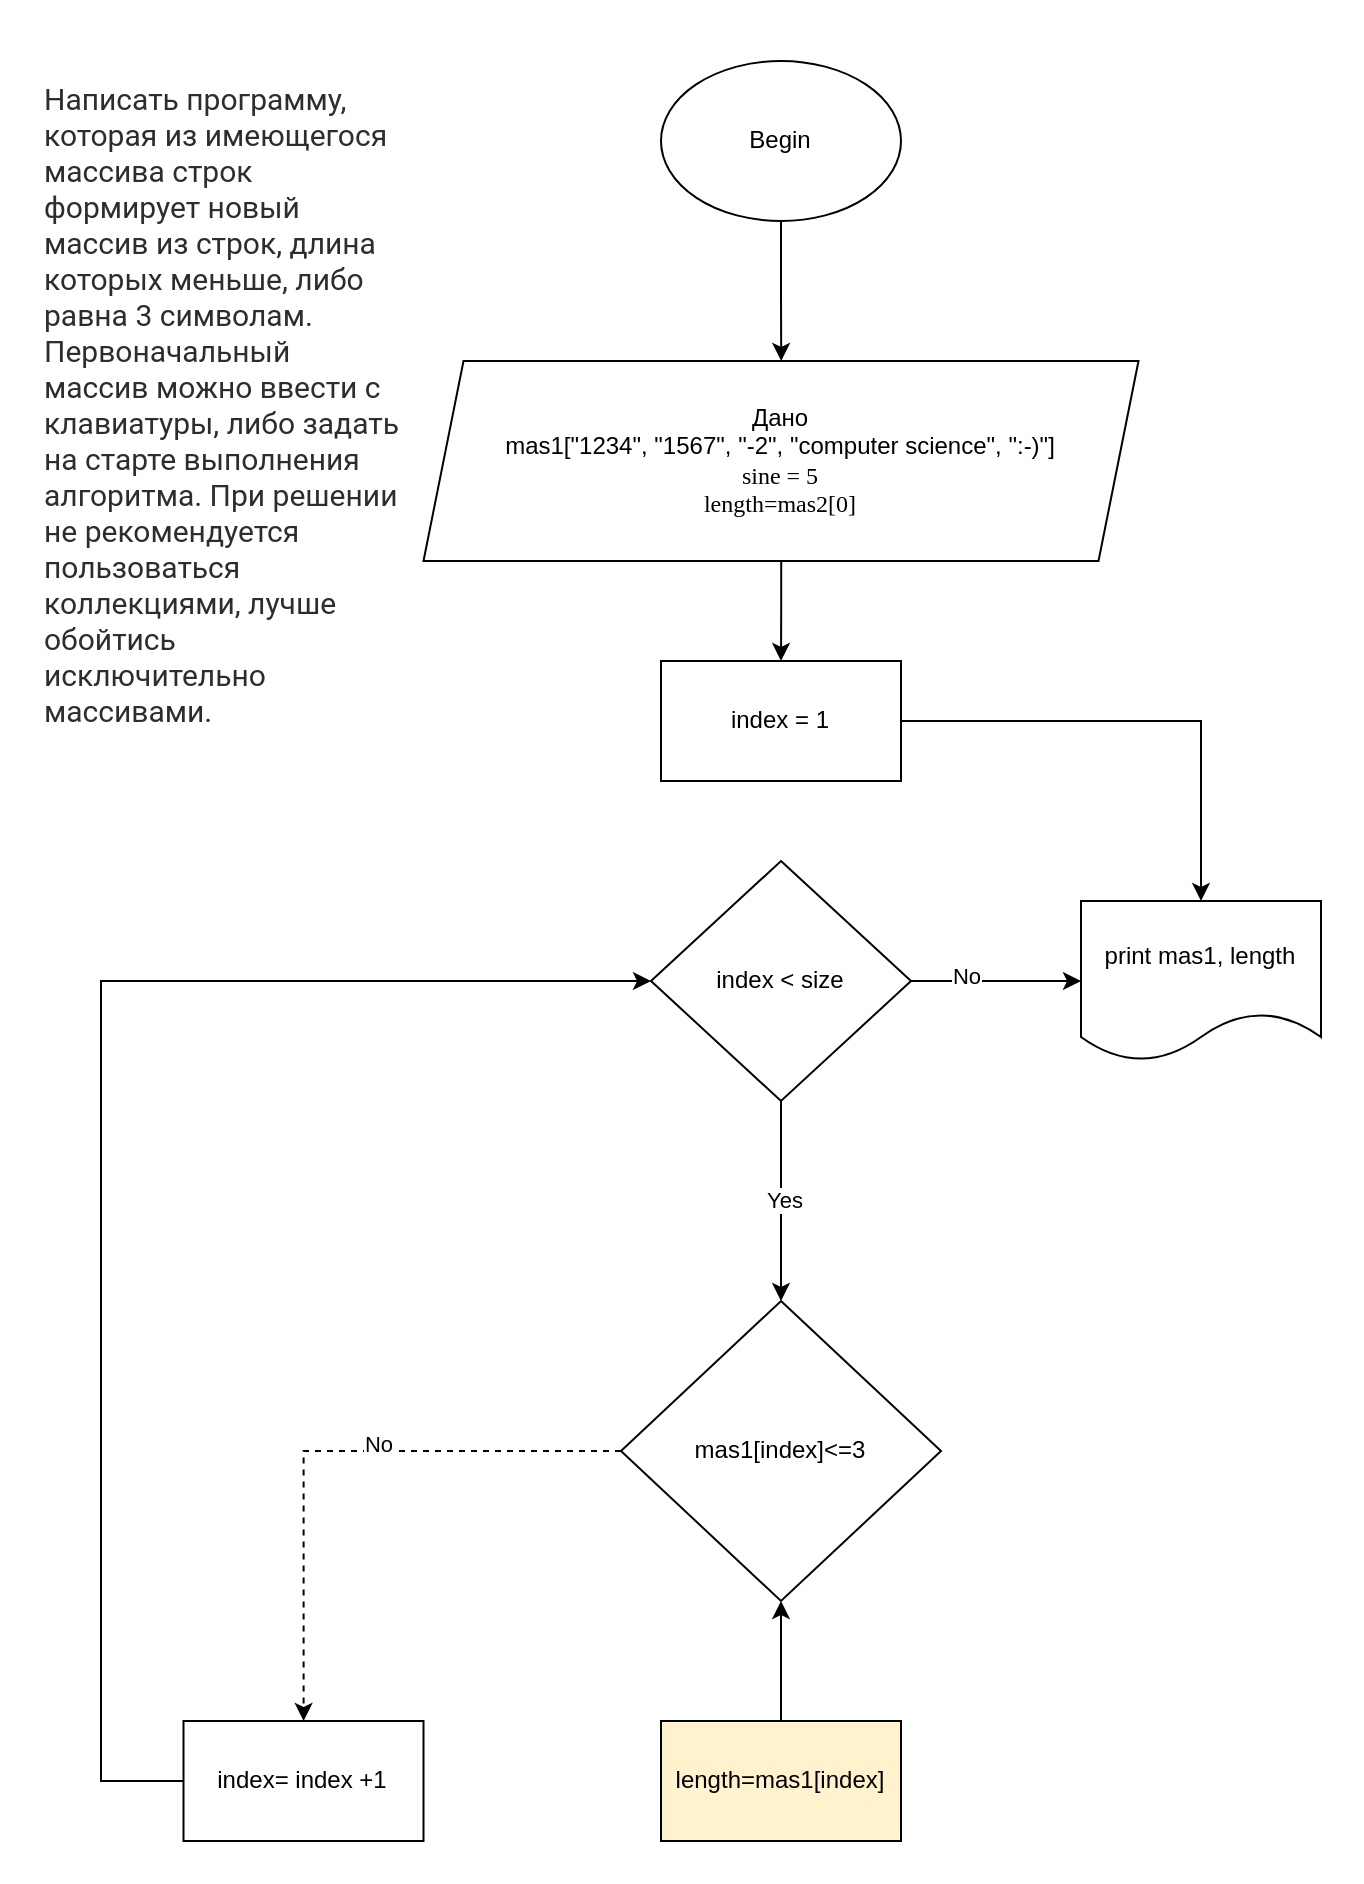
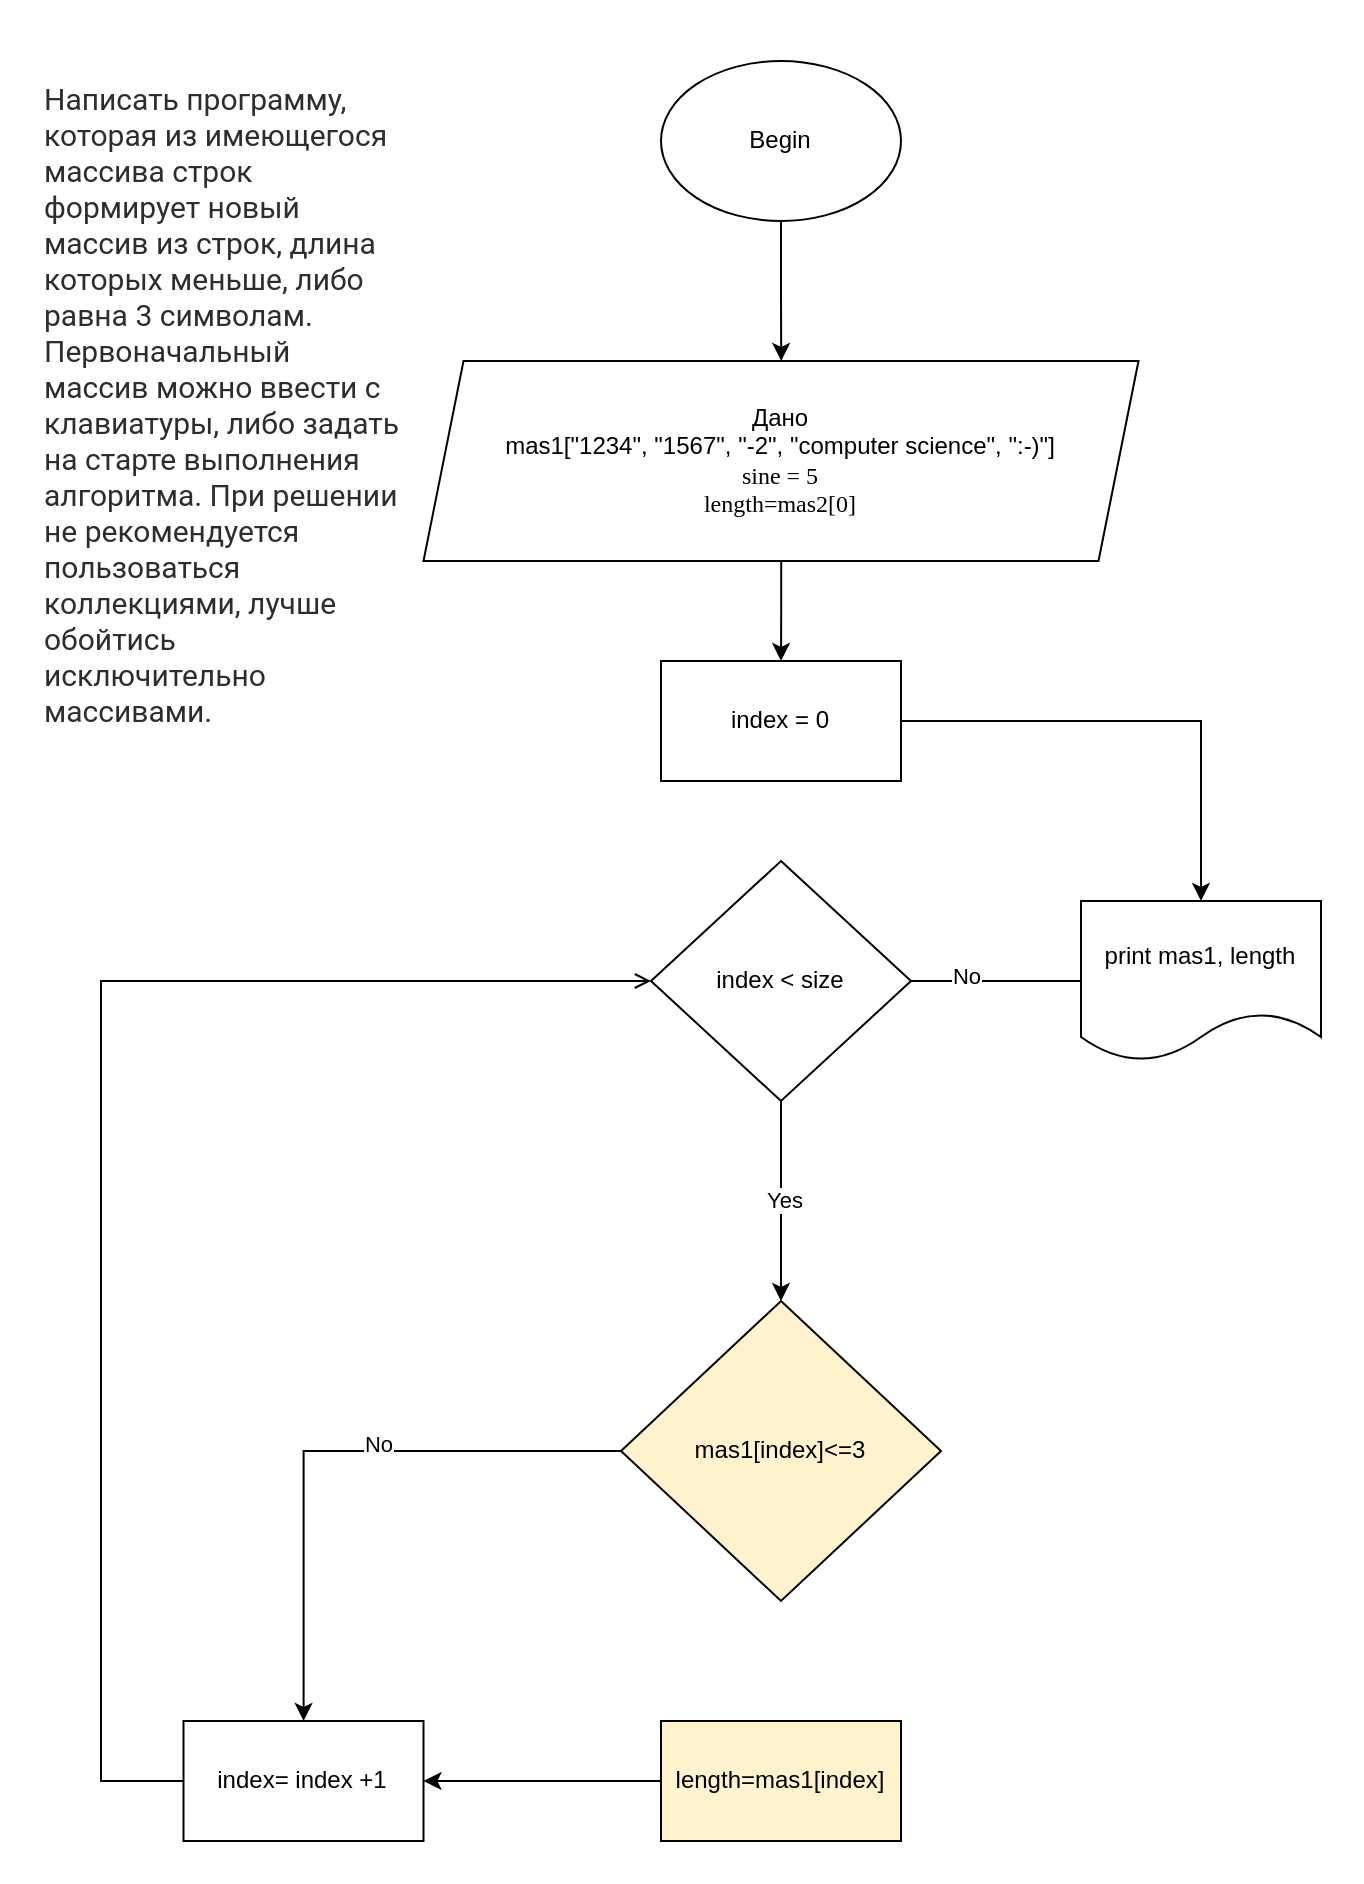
  <mxCell id="0" />
  <mxCell id="1" parent="0" />
  <mxCell id="2" value="" style="edgeStyle=orthogonalEdgeStyle;rounded=0;orthogonalLoop=1;jettySize=auto;html=1;" edge="1" parent="1" source="3" target="6"><mxGeometry relative="1" as="geometry" /></mxCell>
  <mxCell id="3" value="Begin" style="ellipse;whiteSpace=wrap;html=1;" vertex="1" parent="1"><mxGeometry x="330" y="30" width="120" height="80" as="geometry" /></mxCell>
  <mxCell id="4" value="&#10;&lt;span style=&quot;color: rgb(44, 45, 48); font-family: Onest, Roboto, &amp;quot;San Francisco&amp;quot;, &amp;quot;Helvetica Neue&amp;quot;, Helvetica, Arial; font-size: 15px; font-style: normal; font-variant-ligatures: normal; font-variant-caps: normal; font-weight: 400; letter-spacing: normal; orphans: 2; text-align: start; text-indent: 0px; text-transform: none; widows: 2; word-spacing: 0px; -webkit-text-stroke-width: 0px; white-space: normal; background-color: rgb(255, 255, 255); text-decoration-thickness: initial; text-decoration-style: initial; text-decoration-color: initial; display: inline !important; float: none;&quot;&gt;Написать программу, которая из имеющегося массива строк формирует новый массив из строк, длина которых меньше, либо равна 3 символам. Первоначальный массив можно ввести с клавиатуры, либо задать на старте выполнения алгоритма. При решении не рекомендуется пользоваться коллекциями, лучше обойтись исключительно массивами.&lt;/span&gt;&#10;&#10;" style="text;html=1;whiteSpace=wrap;overflow=hidden;rounded=0;" vertex="1" parent="1"><mxGeometry x="20" y="20" width="180" height="340" as="geometry" /></mxCell>
  <mxCell id="5" value="" style="edgeStyle=orthogonalEdgeStyle;rounded=0;orthogonalLoop=1;jettySize=auto;html=1;" edge="1" parent="1" source="6" target="8"><mxGeometry relative="1" as="geometry" /></mxCell>
  <mxCell id="6" value="&lt;font face=&quot;Helvetica&quot; style=&quot;font-size: 12px;&quot;&gt;Данo&lt;/font&gt;&lt;div&gt;&lt;font face=&quot;Helvetica&quot; style=&quot;font-size: 12px;&quot;&gt;mas1[&lt;font style=&quot;&quot;&gt;&lt;span style=&quot;white-space: pre;&quot;&gt;&quot;1234&quot;&lt;/span&gt;&lt;span style=&quot;white-space: pre;&quot;&gt;,&lt;/span&gt;&lt;span style=&quot;background-color: rgb(255, 255, 255); white-space: pre;&quot;&gt; &lt;/span&gt;&lt;span style=&quot;white-space: pre;&quot;&gt;&quot;1567&quot;&lt;/span&gt;&lt;span style=&quot;white-space: pre;&quot;&gt;,&lt;/span&gt;&lt;span style=&quot;background-color: rgb(255, 255, 255); white-space: pre;&quot;&gt; &lt;/span&gt;&lt;span style=&quot;white-space: pre;&quot;&gt;&quot;-2&quot;&lt;/span&gt;&lt;span style=&quot;white-space: pre;&quot;&gt;,&lt;/span&gt;&lt;span style=&quot;background-color: rgb(255, 255, 255); white-space: pre;&quot;&gt; &lt;/span&gt;&lt;span style=&quot;white-space: pre;&quot;&gt;&quot;computer science&quot;&lt;/span&gt;&lt;span style=&quot;white-space: pre;&quot;&gt;,&lt;/span&gt;&lt;span style=&quot;background-color: rgb(255, 255, 255); white-space: pre;&quot;&gt; &lt;/span&gt;&lt;span style=&quot;white-space: pre;&quot;&gt;&quot;:-)&quot;&lt;/span&gt;&lt;/font&gt;&lt;span style=&quot;background-color: initial;&quot;&gt;]&lt;/span&gt;&lt;/font&gt;&lt;div&gt;&lt;font face=&quot;io8ahakIZ3qeuOI3LGbW&quot;&gt;sine = 5&lt;/font&gt;&lt;/div&gt;&lt;div&gt;&lt;font face=&quot;io8ahakIZ3qeuOI3LGbW&quot;&gt;length=mas2[0]&lt;/font&gt;&lt;/div&gt;&lt;/div&gt;" style="shape=parallelogram;perimeter=parallelogramPerimeter;whiteSpace=wrap;html=1;fixedSize=1;align=center;" vertex="1" parent="1"><mxGeometry x="211.25" y="180" width="357.5" height="100" as="geometry" /></mxCell>
  <mxCell id="7" value="" style="edgeStyle=orthogonalEdgeStyle;rounded=0;orthogonalLoop=1;jettySize=auto;html=1;" edge="1" parent="1" source="8" target="14"><mxGeometry relative="1" as="geometry" /></mxCell>
- <mxCell id="8" value="index = 1" style="whiteSpace=wrap;html=1;" vertex="1" parent="1"><mxGeometry x="330" y="330" width="120" height="60" as="geometry" /></mxCell>
- <mxCell id="9" value="" style="edgeStyle=orthogonalEdgeStyle;rounded=0;orthogonalLoop=1;jettySize=auto;html=1;" edge="1" parent="1" source="13" target="14"><mxGeometry relative="1" as="geometry" /></mxCell>
+ <mxCell id="8" value="index = 0" style="whiteSpace=wrap;html=1;" vertex="1" parent="1"><mxGeometry x="330" y="330" width="120" height="60" as="geometry" /></mxCell>
+ <mxCell id="9" value="" style="edgeStyle=orthogonalEdgeStyle;rounded=0;orthogonalLoop=1;jettySize=auto;html=1;endArrow=none;" edge="1" parent="1" source="13" target="14"><mxGeometry relative="1" as="geometry" /></mxCell>
  <mxCell id="10" value="No" style="edgeLabel;html=1;align=center;verticalAlign=middle;resizable=0;points=[];" vertex="1" connectable="0" parent="9"><mxGeometry x="-0.369" y="3" relative="1" as="geometry"><mxPoint as="offset" /></mxGeometry></mxCell>
  <mxCell id="11" value="" style="edgeStyle=orthogonalEdgeStyle;rounded=0;orthogonalLoop=1;jettySize=auto;html=1;" edge="1" parent="1" source="13" target="17"><mxGeometry relative="1" as="geometry" /></mxCell>
  <mxCell id="12" value="Yes" style="edgeLabel;html=1;align=center;verticalAlign=middle;resizable=0;points=[];" vertex="1" connectable="0" parent="11"><mxGeometry x="-0.012" y="1" relative="1" as="geometry"><mxPoint as="offset" /></mxGeometry></mxCell>
  <mxCell id="13" value="index &amp;lt; size" style="rhombus;whiteSpace=wrap;html=1;" vertex="1" parent="1"><mxGeometry x="325" y="430" width="130" height="120" as="geometry" /></mxCell>
  <mxCell id="14" value="print mas1, length" style="shape=document;whiteSpace=wrap;html=1;boundedLbl=1;" vertex="1" parent="1"><mxGeometry x="540" y="450" width="120" height="80" as="geometry" /></mxCell>
- <mxCell id="15" value="" style="edgeStyle=orthogonalEdgeStyle;rounded=0;orthogonalLoop=1;jettySize=auto;html=1;dashed=1;" edge="1" parent="1" source="17" target="19"><mxGeometry relative="1" as="geometry" /></mxCell>
+ <mxCell id="15" value="" style="edgeStyle=orthogonalEdgeStyle;rounded=0;orthogonalLoop=1;jettySize=auto;html=1;" edge="1" parent="1" source="17" target="19"><mxGeometry relative="1" as="geometry" /></mxCell>
  <mxCell id="16" value="No" style="edgeLabel;html=1;align=center;verticalAlign=middle;resizable=0;points=[];" vertex="1" connectable="0" parent="15"><mxGeometry x="-0.168" y="-4" relative="1" as="geometry"><mxPoint as="offset" /></mxGeometry></mxCell>
- <mxCell id="17" value="mas1[index]&amp;lt;=3" style="rhombus;whiteSpace=wrap;html=1;" vertex="1" parent="1"><mxGeometry x="310" y="650" width="160" height="150" as="geometry" /></mxCell>
- <mxCell id="18" style="edgeStyle=orthogonalEdgeStyle;rounded=0;orthogonalLoop=1;jettySize=auto;html=1;entryX=0;entryY=0.5;entryDx=0;entryDy=0;" edge="1" parent="1" source="19" target="13"><mxGeometry relative="1" as="geometry"><Array as="points"><mxPoint x="50" y="890" /><mxPoint x="50" y="490" /></Array></mxGeometry></mxCell>
+ <mxCell id="17" value="mas1[index]&amp;lt;=3" style="rhombus;whiteSpace=wrap;html=1;fillColor=#fff2cc;" vertex="1" parent="1"><mxGeometry x="310" y="650" width="160" height="150" as="geometry" /></mxCell>
+ <mxCell id="18" style="edgeStyle=orthogonalEdgeStyle;rounded=0;orthogonalLoop=1;jettySize=auto;html=1;entryX=0;entryY=0.5;entryDx=0;entryDy=0;endArrow=open;" edge="1" parent="1" source="19" target="13"><mxGeometry relative="1" as="geometry"><Array as="points"><mxPoint x="50" y="890" /><mxPoint x="50" y="490" /></Array></mxGeometry></mxCell>
  <mxCell id="19" value="index= index +1" style="whiteSpace=wrap;html=1;" vertex="1" parent="1"><mxGeometry x="91.25" y="860" width="120" height="60" as="geometry" /></mxCell>
- <mxCell id="20" value="" style="edgeStyle=orthogonalEdgeStyle;rounded=0;orthogonalLoop=1;jettySize=auto;html=1;" edge="1" parent="1" source="21" target="17"><mxGeometry relative="1" as="geometry" /></mxCell>
+ <mxCell id="20" value="" style="edgeStyle=orthogonalEdgeStyle;rounded=0;orthogonalLoop=1;jettySize=auto;html=1;" edge="1" parent="1" source="21" target="19"><mxGeometry relative="1" as="geometry" /></mxCell>
  <mxCell id="21" value="length=mas1[index]" style="whiteSpace=wrap;html=1;fillColor=#fff2cc;" vertex="1" parent="1"><mxGeometry x="330" y="860" width="120" height="60" as="geometry" /></mxCell>
